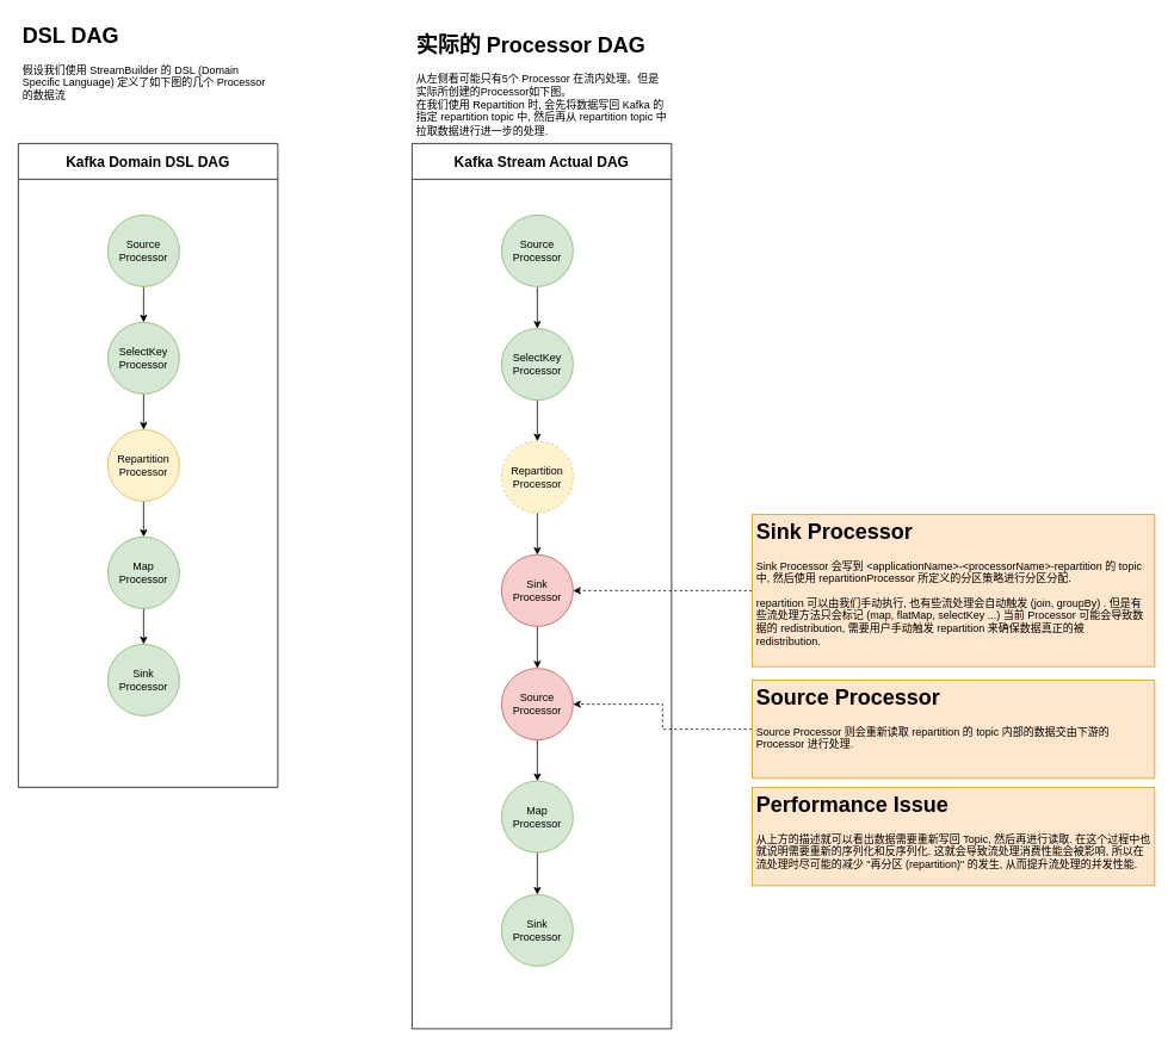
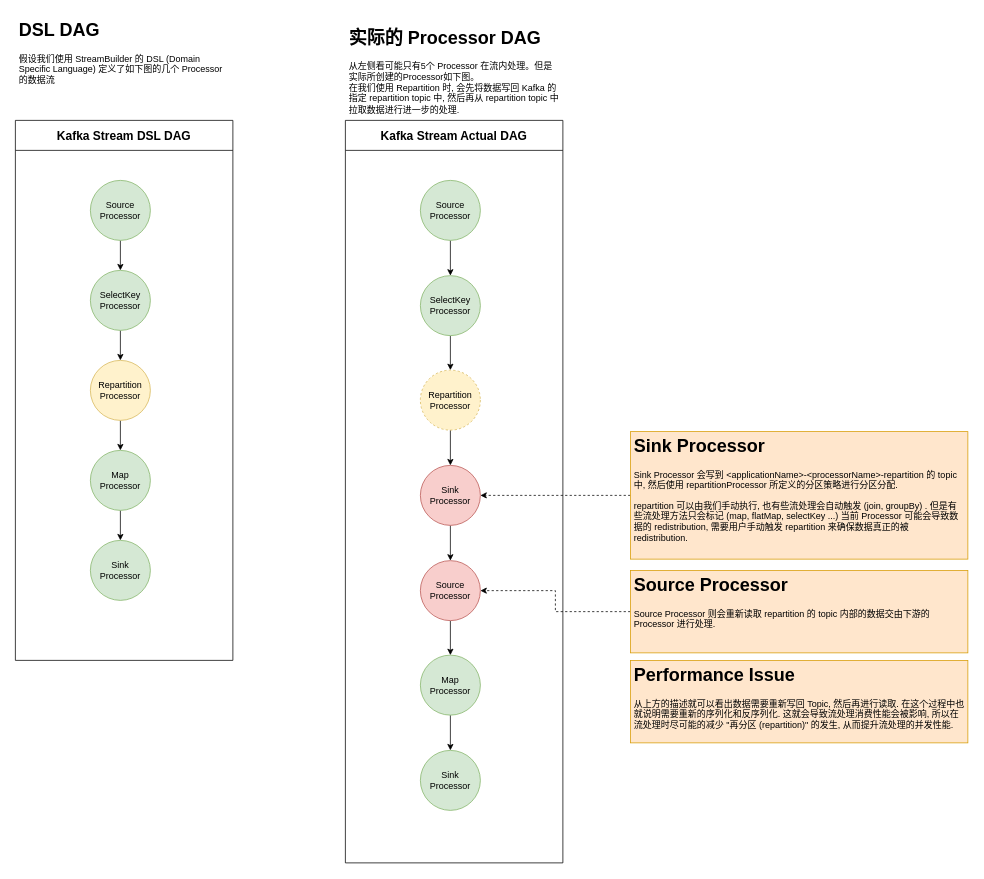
  <mxCell id="0" />
  <mxCell id="1" parent="0" />
- <mxCell id="2" value="Kafka Domain DSL DAG" style="swimlane;whiteSpace=wrap;html=1;startSize=40;fontSize=16;" vertex="1" parent="1"><mxGeometry x="20" y="160" width="290" height="720" as="geometry" /></mxCell>
+ <mxCell id="2" value="Kafka Stream DSL DAG" style="swimlane;whiteSpace=wrap;html=1;startSize=40;fontSize=16;" vertex="1" parent="1"><mxGeometry x="20" y="160" width="290" height="720" as="geometry" /></mxCell>
  <mxCell id="3" style="edgeStyle=orthogonalEdgeStyle;rounded=0;orthogonalLoop=1;jettySize=auto;html=1;" edge="1" parent="2" source="4" target="6"><mxGeometry relative="1" as="geometry" /></mxCell>
  <mxCell id="4" value="Source&lt;br&gt;Processor" style="ellipse;whiteSpace=wrap;html=1;aspect=fixed;fillColor=#d5e8d4;strokeColor=#82b366;" vertex="1" parent="2"><mxGeometry x="100" y="80" width="80" height="80" as="geometry" /></mxCell>
  <mxCell id="5" style="edgeStyle=orthogonalEdgeStyle;rounded=0;orthogonalLoop=1;jettySize=auto;html=1;" edge="1" parent="2" source="6" target="8"><mxGeometry relative="1" as="geometry" /></mxCell>
  <mxCell id="6" value="SelectKey&lt;br&gt;Processor" style="ellipse;whiteSpace=wrap;html=1;aspect=fixed;fillColor=#d5e8d4;strokeColor=#82b366;" vertex="1" parent="2"><mxGeometry x="100" y="200" width="80" height="80" as="geometry" /></mxCell>
  <mxCell id="7" style="edgeStyle=orthogonalEdgeStyle;rounded=0;orthogonalLoop=1;jettySize=auto;html=1;" edge="1" parent="2" source="8" target="10"><mxGeometry relative="1" as="geometry" /></mxCell>
  <mxCell id="8" value="Repartition&lt;br&gt;Processor" style="ellipse;whiteSpace=wrap;html=1;aspect=fixed;fillColor=#fff2cc;strokeColor=#d6b656;" vertex="1" parent="2"><mxGeometry x="100" y="320" width="80" height="80" as="geometry" /></mxCell>
  <mxCell id="9" value="" style="edgeStyle=orthogonalEdgeStyle;rounded=0;orthogonalLoop=1;jettySize=auto;html=1;" edge="1" parent="2" source="10" target="11"><mxGeometry relative="1" as="geometry" /></mxCell>
  <mxCell id="10" value="Map&lt;br&gt;Processor" style="ellipse;whiteSpace=wrap;html=1;aspect=fixed;fillColor=#d5e8d4;strokeColor=#82b366;" vertex="1" parent="2"><mxGeometry x="100" y="440" width="80" height="80" as="geometry" /></mxCell>
  <mxCell id="11" value="Sink&lt;br&gt;Processor" style="ellipse;whiteSpace=wrap;html=1;aspect=fixed;fillColor=#d5e8d4;strokeColor=#82b366;" vertex="1" parent="2"><mxGeometry x="100" y="560" width="80" height="80" as="geometry" /></mxCell>
  <mxCell id="12" value="&lt;h1&gt;DSL DAG&lt;/h1&gt;&lt;div&gt;假设我们使用 StreamBuilder 的 DSL (Domain Specific Language) 定义了如下图的几个 Processor 的数据流&lt;/div&gt;" style="text;html=1;strokeColor=none;fillColor=none;spacing=5;spacingTop=-20;whiteSpace=wrap;overflow=hidden;rounded=0;" vertex="1" parent="1"><mxGeometry x="20" y="20" width="290" height="120" as="geometry" /></mxCell>
  <mxCell id="13" value="&lt;h1&gt;实际的 Processor DAG&lt;/h1&gt;&lt;div&gt;从左侧看可能只有5个 Processor 在流内处理。但是实际所创建的Processor如下图。&lt;/div&gt;&lt;div&gt;在我们使用 Repartition 时, 会先将数据写回 Kafka 的指定 repartition topic 中, 然后再从 repartition topic 中拉取数据进行进一步的处理.&lt;/div&gt;" style="text;html=1;strokeColor=none;fillColor=none;spacing=5;spacingTop=-20;whiteSpace=wrap;overflow=hidden;rounded=0;" vertex="1" parent="1"><mxGeometry x="460" y="30" width="290" height="130" as="geometry" /></mxCell>
  <mxCell id="14" value="Kafka Stream Actual DAG" style="swimlane;whiteSpace=wrap;html=1;startSize=40;fontSize=16;" vertex="1" parent="1"><mxGeometry x="460" y="160" width="290" height="990" as="geometry" /></mxCell>
  <mxCell id="15" style="edgeStyle=orthogonalEdgeStyle;rounded=0;orthogonalLoop=1;jettySize=auto;html=1;" edge="1" parent="14" source="16" target="18"><mxGeometry relative="1" as="geometry" /></mxCell>
  <mxCell id="16" value="Source&lt;br&gt;Processor" style="ellipse;whiteSpace=wrap;html=1;aspect=fixed;fillColor=#d5e8d4;strokeColor=#82b366;" vertex="1" parent="14"><mxGeometry x="100" y="80" width="80" height="80" as="geometry" /></mxCell>
  <mxCell id="17" style="edgeStyle=orthogonalEdgeStyle;rounded=0;orthogonalLoop=1;jettySize=auto;html=1;" edge="1" parent="14" source="18" target="20"><mxGeometry relative="1" as="geometry" /></mxCell>
  <mxCell id="18" value="SelectKey&lt;br&gt;Processor" style="ellipse;whiteSpace=wrap;html=1;aspect=fixed;fillColor=#d5e8d4;strokeColor=#82b366;" vertex="1" parent="14"><mxGeometry x="100" y="207" width="80" height="80" as="geometry" /></mxCell>
  <mxCell id="19" value="" style="edgeStyle=orthogonalEdgeStyle;rounded=0;orthogonalLoop=1;jettySize=auto;html=1;" edge="1" parent="14" source="20" target="25"><mxGeometry relative="1" as="geometry" /></mxCell>
  <mxCell id="20" value="Repartition&lt;br&gt;Processor" style="ellipse;whiteSpace=wrap;html=1;aspect=fixed;dashed=1;fillColor=#fff2cc;strokeColor=#d6b656;" vertex="1" parent="14"><mxGeometry x="100" y="333" width="80" height="80" as="geometry" /></mxCell>
  <mxCell id="21" value="" style="edgeStyle=orthogonalEdgeStyle;rounded=0;orthogonalLoop=1;jettySize=auto;html=1;" edge="1" parent="14" source="22" target="23"><mxGeometry relative="1" as="geometry" /></mxCell>
  <mxCell id="22" value="Map&lt;br&gt;Processor" style="ellipse;whiteSpace=wrap;html=1;aspect=fixed;fillColor=#d5e8d4;strokeColor=#82b366;" vertex="1" parent="14"><mxGeometry x="100" y="713" width="80" height="80" as="geometry" /></mxCell>
  <mxCell id="23" value="Sink&lt;br&gt;Processor" style="ellipse;whiteSpace=wrap;html=1;aspect=fixed;fillColor=#d5e8d4;strokeColor=#82b366;" vertex="1" parent="14"><mxGeometry x="100" y="840" width="80" height="80" as="geometry" /></mxCell>
  <mxCell id="24" value="" style="edgeStyle=orthogonalEdgeStyle;rounded=0;orthogonalLoop=1;jettySize=auto;html=1;" edge="1" parent="14" source="25" target="27"><mxGeometry relative="1" as="geometry" /></mxCell>
  <mxCell id="25" value="Sink&lt;br&gt;Processor" style="ellipse;whiteSpace=wrap;html=1;aspect=fixed;fillColor=#f8cecc;strokeColor=#b85450;" vertex="1" parent="14"><mxGeometry x="100" y="460" width="80" height="80" as="geometry" /></mxCell>
  <mxCell id="26" style="edgeStyle=orthogonalEdgeStyle;rounded=0;orthogonalLoop=1;jettySize=auto;html=1;" edge="1" parent="14" source="27" target="22"><mxGeometry relative="1" as="geometry" /></mxCell>
  <mxCell id="27" value="Source&lt;br&gt;Processor" style="ellipse;whiteSpace=wrap;html=1;aspect=fixed;fillColor=#f8cecc;strokeColor=#b85450;" vertex="1" parent="14"><mxGeometry x="100" y="587" width="80" height="80" as="geometry" /></mxCell>
  <mxCell id="28" style="edgeStyle=orthogonalEdgeStyle;rounded=0;orthogonalLoop=1;jettySize=auto;html=1;entryX=1;entryY=0.5;entryDx=0;entryDy=0;dashed=1;" edge="1" parent="1" source="29" target="25"><mxGeometry relative="1" as="geometry" /></mxCell>
  <mxCell id="29" value="&lt;h1&gt;Sink Processor&lt;/h1&gt;&lt;p&gt;Sink Processor 会写到 &amp;lt;applicationName&amp;gt;-&amp;lt;processorName&amp;gt;-repartition 的 topic 中, 然后使用 repartitionProcessor 所定义的分区策略进行分区分配.&lt;/p&gt;&lt;p&gt;repartition 可以由我们手动执行, 也有些流处理会自动触发 (join, groupBy) . 但是有些流处理方法只会标记 (map, flatMap, selectKey ...) 当前 Processor 可能会导致数据的 redistribution, 需要用户手动触发 repartition 来确保数据真正的被 redistribution.&lt;/p&gt;" style="text;html=1;strokeColor=#d79b00;fillColor=#ffe6cc;spacing=5;spacingTop=-20;whiteSpace=wrap;overflow=hidden;rounded=0;" vertex="1" parent="1"><mxGeometry x="840" y="575" width="450" height="170" as="geometry" /></mxCell>
  <mxCell id="30" style="edgeStyle=orthogonalEdgeStyle;rounded=0;orthogonalLoop=1;jettySize=auto;html=1;dashed=1;" edge="1" parent="1" source="31" target="27"><mxGeometry relative="1" as="geometry" /></mxCell>
  <mxCell id="31" value="&lt;h1&gt;Source Processor&lt;/h1&gt;&lt;p&gt;Source Processor 则会重新读取 repartition 的 topic 内部的数据交由下游的 Processor 进行处理.&lt;/p&gt;" style="text;html=1;strokeColor=#d79b00;fillColor=#ffe6cc;spacing=5;spacingTop=-20;whiteSpace=wrap;overflow=hidden;rounded=0;" vertex="1" parent="1"><mxGeometry x="840" y="760" width="450" height="110" as="geometry" /></mxCell>
  <mxCell id="32" value="&lt;h1&gt;Performance Issue&lt;/h1&gt;&lt;p&gt;从上方的描述就可以看出数据需要重新写回 Topic, 然后再进行读取. 在这个过程中也就说明需要重新的序列化和反序列化. 这就会导致流处理消费性能会被影响, 所以在流处理时尽可能的减少 &quot;再分区 (repartition)&quot; 的发生, 从而提升流处理的并发性能.&lt;/p&gt;" style="text;html=1;strokeColor=#d79b00;fillColor=#ffe6cc;spacing=5;spacingTop=-20;whiteSpace=wrap;overflow=hidden;rounded=0;" vertex="1" parent="1"><mxGeometry x="840" y="880" width="450" height="110" as="geometry" /></mxCell>
